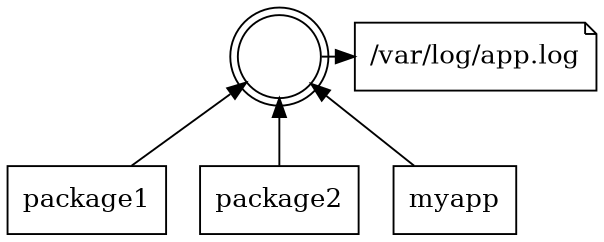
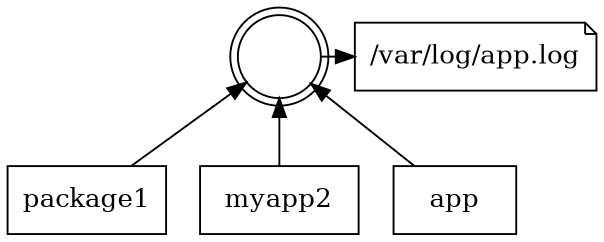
  digraph {
    rankdir=BT
    node [shape=rect]
    "" [shape=doublecircle]
    "/var/log/app.log" [shape=note]
    package1
-   package2
-   myapp
+   package2 [label=myapp2]
+   myapp [label=app]
    subgraph sub_1 {
      rank=same
      ""
      "/var/log/app.log"
    }
    "" -> "/var/log/app.log"
    package1 -> ""
    package2 -> ""
    myapp -> ""
  }
